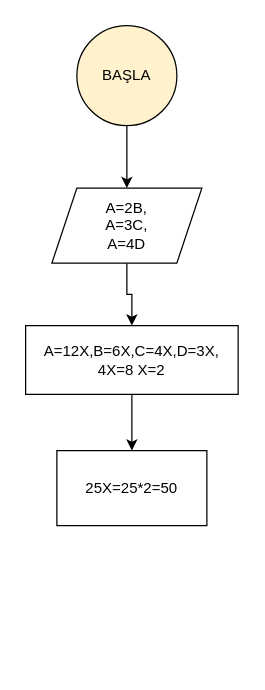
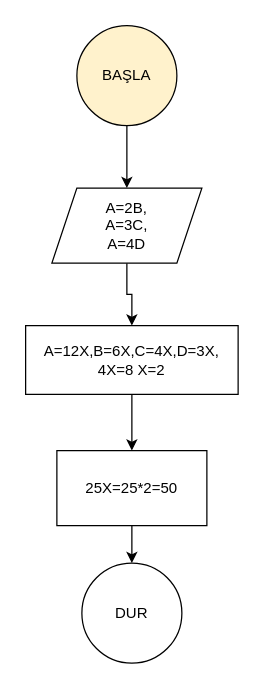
  <mxCell id="0" />
  <mxCell id="1" parent="0" />
+ <mxCell id="2" value="DUR" style="ellipse;whiteSpace=wrap;html=1;aspect=fixed;" vertex="1" parent="1"><mxGeometry x="65" y="450" width="80" height="80" as="geometry" /></mxCell>
  <mxCell id="3" value="" style="edgeStyle=orthogonalEdgeStyle;rounded=0;orthogonalLoop=1;jettySize=auto;html=1;" edge="1" parent="1" source="4" target="6"><mxGeometry relative="1" as="geometry" /></mxCell>
  <mxCell id="4" value="BAŞLA" style="ellipse;whiteSpace=wrap;html=1;aspect=fixed;fillColor=#fff2cc;" vertex="1" parent="1"><mxGeometry x="61" y="20" width="80" height="80" as="geometry" /></mxCell>
  <mxCell id="5" value="" style="edgeStyle=orthogonalEdgeStyle;rounded=0;orthogonalLoop=1;jettySize=auto;html=1;" edge="1" parent="1" source="6" target="8"><mxGeometry relative="1" as="geometry" /></mxCell>
  <mxCell id="6" value="A=2B,&lt;br&gt;A=3C,&lt;br&gt;A=4D" style="shape=parallelogram;perimeter=parallelogramPerimeter;whiteSpace=wrap;html=1;fixedSize=1;" vertex="1" parent="1"><mxGeometry x="41" y="150" width="120" height="60" as="geometry" /></mxCell>
  <mxCell id="7" value="" style="edgeStyle=orthogonalEdgeStyle;rounded=0;orthogonalLoop=1;jettySize=auto;html=1;" edge="1" parent="1" source="8" target="10"><mxGeometry relative="1" as="geometry" /></mxCell>
  <mxCell id="8" value="A=12X,B=6X,C=4X,D=3X,&lt;br&gt;4X=8 X=2" style="rounded=0;whiteSpace=wrap;html=1;" vertex="1" parent="1"><mxGeometry x="20" y="260" width="170" height="55" as="geometry" /></mxCell>
+ <mxCell id="9" value="" style="edgeStyle=orthogonalEdgeStyle;rounded=0;orthogonalLoop=1;jettySize=auto;html=1;" edge="1" parent="1" source="10" target="2"><mxGeometry relative="1" as="geometry" /></mxCell>
  <mxCell id="10" value="25X=25*2=50" style="rounded=0;whiteSpace=wrap;html=1;" vertex="1" parent="1"><mxGeometry x="45" y="360" width="120" height="60" as="geometry" /></mxCell>
